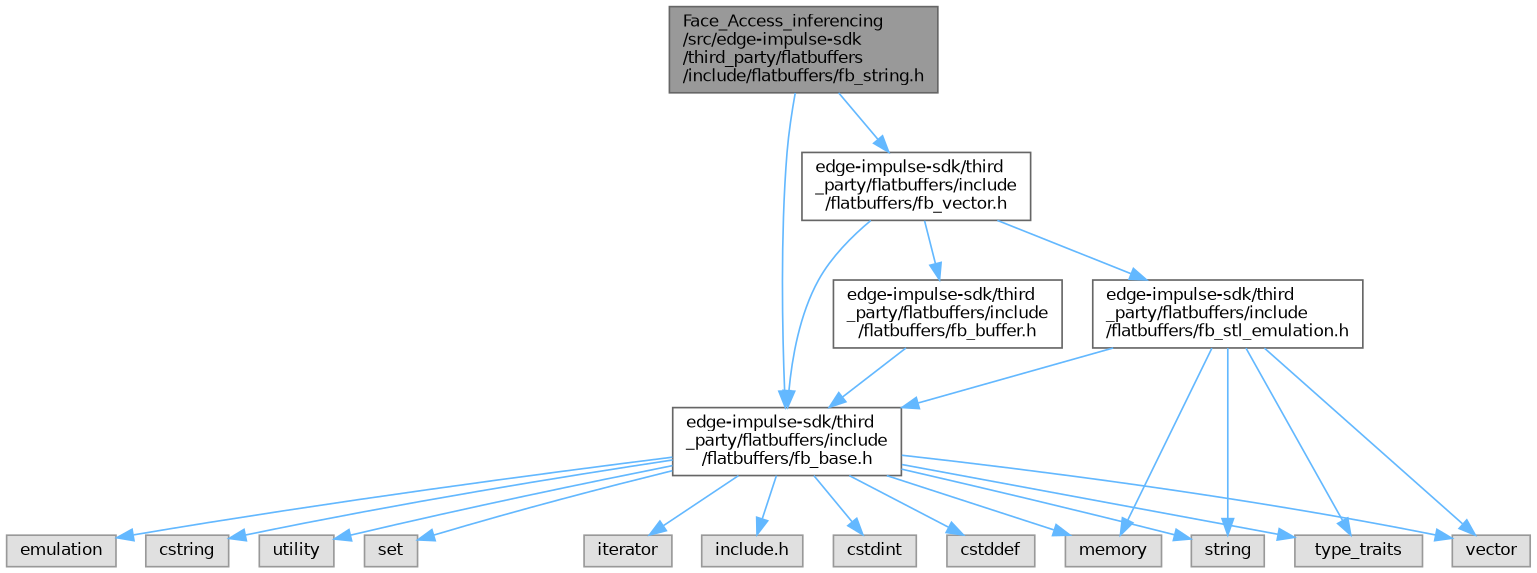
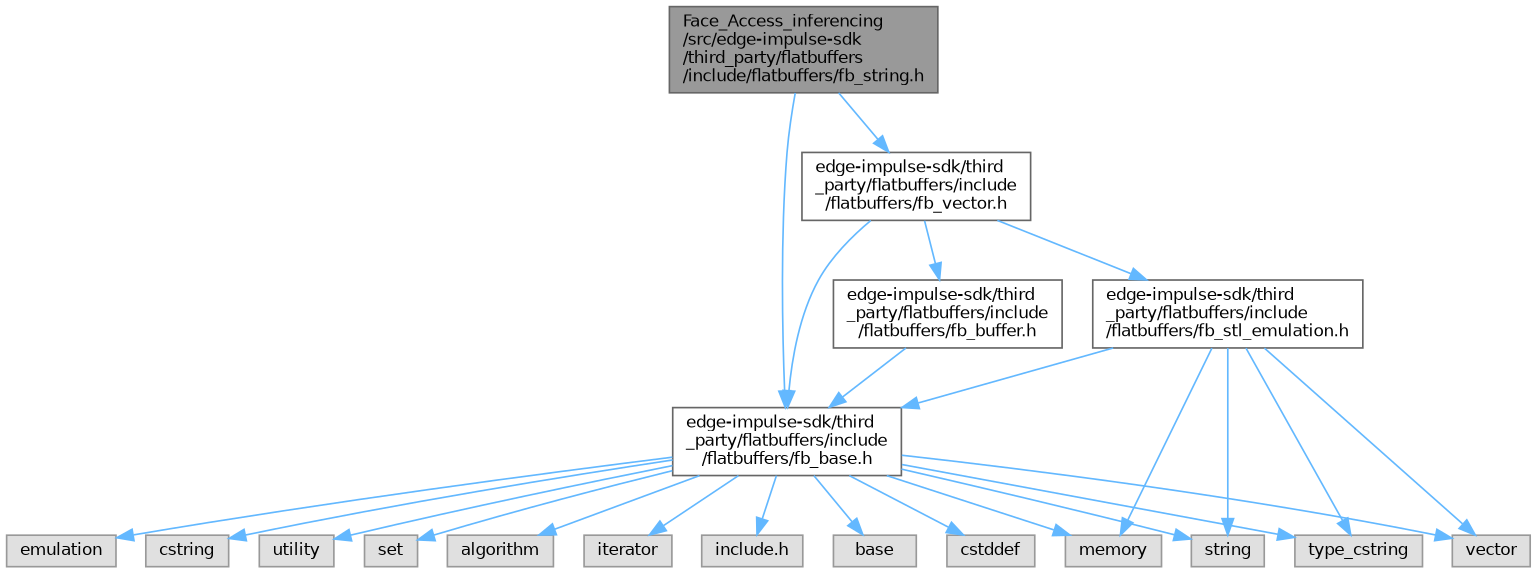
  digraph {
    node [color=grey60 fillcolor="#E0E0E0" fontname=Helvetica fontsize=10 shape=box style=filled]
    edge [color=steelblue1 fontname=Helvetica fontsize=10 labelfontname=Helvetica labelfontsize=10 style=solid]
    n1 [color=gray40 fillcolor=grey60 fontcolor=black height=0.2 label="Face_Access_inferencing\l/src/edge-impulse-sdk\l/third_party/flatbuffers\l/include/flatbuffers/fb_string.h" width=0.4]
    n2 [color=grey40 fillcolor=white height=0.2 label="edge-impulse-sdk/third\l_party/flatbuffers/include\l/flatbuffers/fb_base.h" width=0.4]
    n3 [color=grey40 fillcolor=white height=0.2 label="edge-impulse-sdk/third\l_party/flatbuffers/include\l/flatbuffers/fb_vector.h" width=0.4]
    n4 [height=0.2 label="include.h" width=0.4]
-   n5 [height=0.2 label=cstdint width=0.4]
+   n5 [height=0.2 label=base width=0.4]
    n6 [height=0.2 label=cstddef width=0.4]
    n7 [height=0.2 label=emulation width=0.4]
    n8 [height=0.2 label=cstring width=0.4]
    n9 [height=0.2 label=utility width=0.4]
    n10 [height=0.2 label=string width=0.4]
-   n11 [height=0.2 label=type_traits width=0.4]
+   n11 [height=0.2 label=type_cstring width=0.4]
    n12 [height=0.2 label=vector width=0.4]
    n13 [height=0.2 label=set width=0.4]
+   n14 [height=0.2 label=algorithm width=0.4]
    n15 [height=0.2 label=iterator width=0.4]
    n16 [height=0.2 label=memory width=0.4]
    n17 [color=grey40 fillcolor=white height=0.2 label="edge-impulse-sdk/third\l_party/flatbuffers/include\l/flatbuffers/fb_buffer.h" width=0.4]
    n18 [color=grey40 fillcolor=white height=0.2 label="edge-impulse-sdk/third\l_party/flatbuffers/include\l/flatbuffers/fb_stl_emulation.h" width=0.4]
    n1 -> n2
    n1 -> n3
    n2 -> n4
    n2 -> n5
    n2 -> n6
    n2 -> n7
    n2 -> n8
    n2 -> n9
    n2 -> n10
    n2 -> n11
    n2 -> n12
    n2 -> n13
+   n2 -> n14
    n2 -> n15
    n2 -> n16
    n3 -> n2
    n3 -> n17
    n3 -> n18
    n17 -> n2
    n18 -> n2
    n18 -> n10
    n18 -> n11
    n18 -> n12
    n18 -> n16
  }
